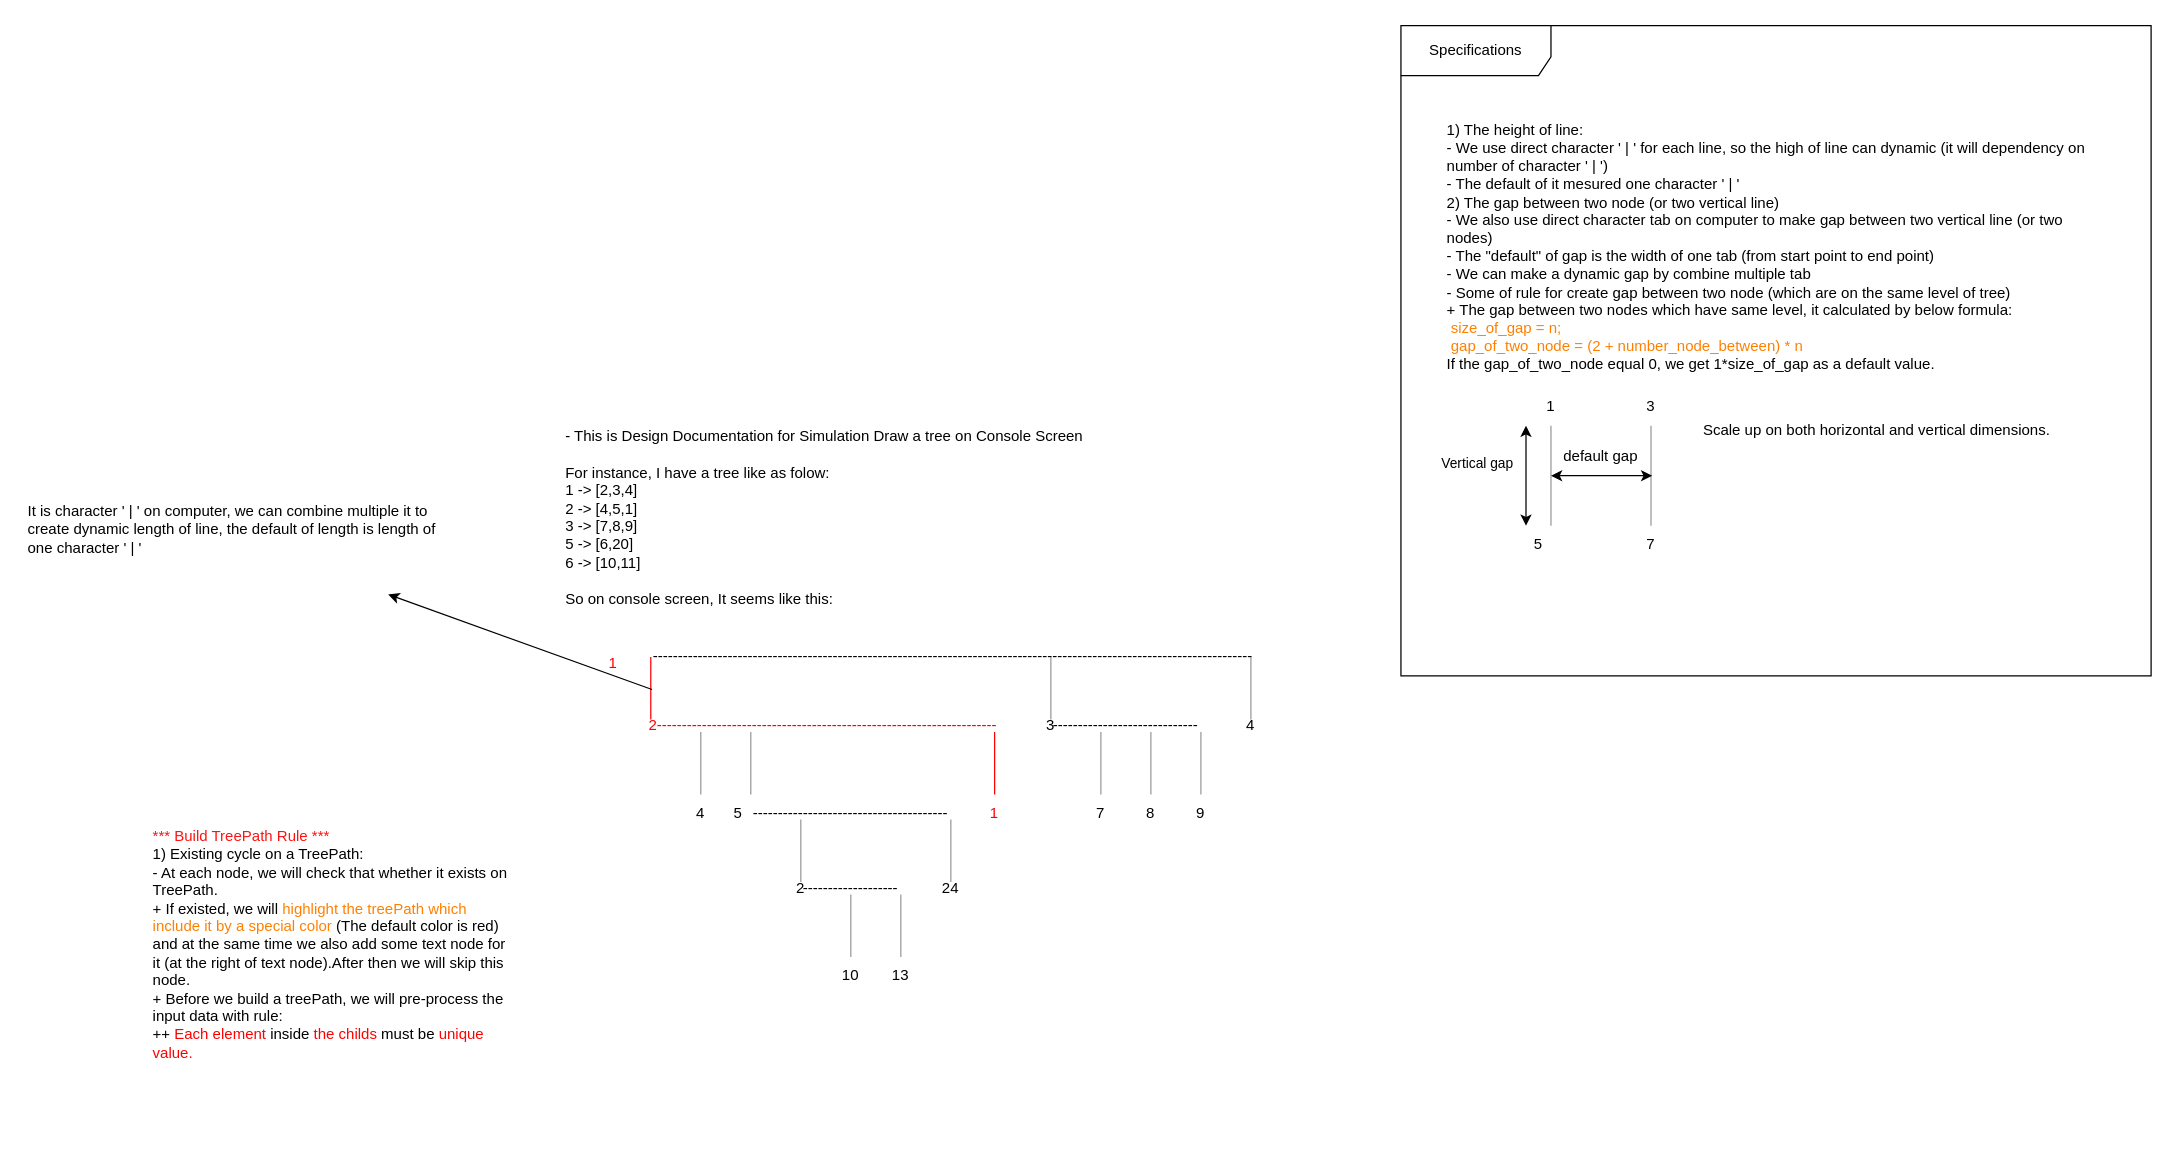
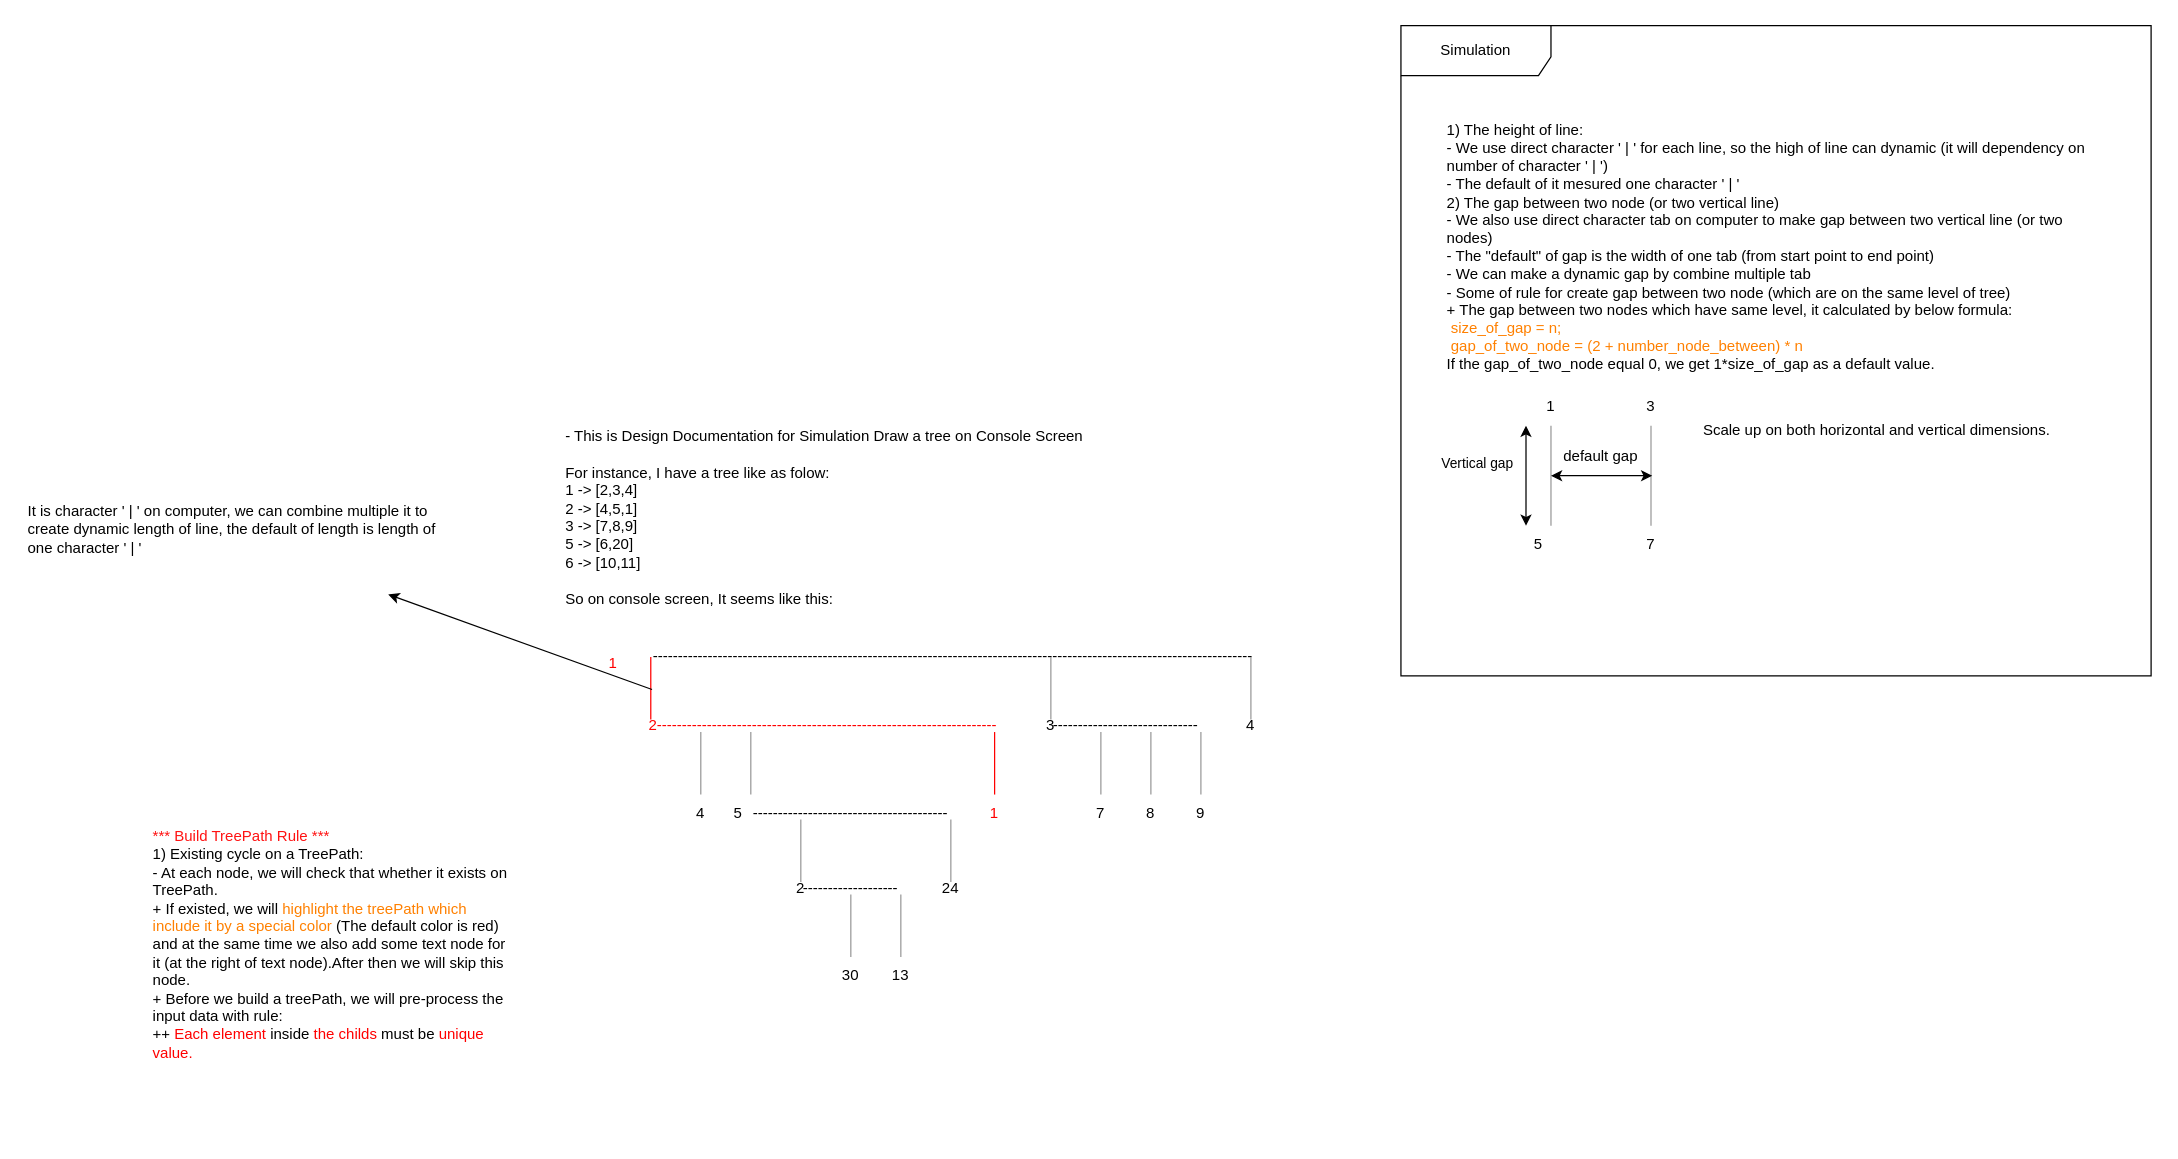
  <mxCell id="0" />
  <mxCell id="1" parent="0" />
  <mxCell id="2" value="- This is Design Documentation for Simulation Draw a tree on Console Screen&lt;div&gt;&lt;br&gt;&lt;/div&gt;&lt;div&gt;For instance, I have a tree like as folow:&lt;br&gt;1 -&amp;gt; [2,3,4]&lt;/div&gt;&lt;div&gt;2 -&amp;gt; [4,5,1]&lt;/div&gt;&lt;div&gt;3 -&amp;gt; [7,8,9]&lt;/div&gt;&lt;div&gt;5 -&amp;gt; [6,20]&lt;/div&gt;&lt;div&gt;6 -&amp;gt; [10,11]&lt;/div&gt;&lt;div&gt;&lt;br&gt;&lt;/div&gt;&lt;div&gt;So on console screen, It seems like this:&lt;br&gt;&lt;br&gt;&lt;/div&gt;&lt;div&gt;&lt;span style=&quot;white-space: pre;&quot;&gt;&#09;&lt;/span&gt;&lt;br&gt;&lt;/div&gt;&lt;div&gt;&lt;span style=&quot;white-space: pre;&quot;&gt;&#09;&lt;/span&gt;&lt;br&gt;&lt;/div&gt;&lt;div&gt;&lt;span style=&quot;white-space: pre;&quot;&gt;&#09;&lt;/span&gt;&amp;nbsp;&lt;br&gt;&lt;/div&gt;" style="text;html=1;align=left;verticalAlign=top;whiteSpace=wrap;rounded=0;" parent="1" vertex="1"><mxGeometry x="450" y="335" width="430" height="570" as="geometry" /></mxCell>
  <mxCell id="3" value="" style="verticalLabelPosition=bottom;shadow=0;dashed=0;align=center;html=1;verticalAlign=top;strokeWidth=1;shape=mxgraph.mockup.markup.line;strokeColor=#FF0000;direction=north;" parent="1" vertex="1"><mxGeometry x="510" y="525" width="20" height="50" as="geometry" /></mxCell>
  <mxCell id="4" value="" style="endArrow=classic;html=1;rounded=0;exitX=0.48;exitY=0.55;exitDx=0;exitDy=0;exitPerimeter=0;" parent="1" source="3" edge="1"><mxGeometry width="50" height="50" relative="1" as="geometry"><mxPoint x="310" y="525" as="sourcePoint" /><mxPoint x="310" y="475" as="targetPoint" /></mxGeometry></mxCell>
  <mxCell id="5" value="It is character ' | ' on computer, we can combine multiple it to create dynamic length of line, the default of length is length of one character ' | '" style="text;html=1;align=left;verticalAlign=top;whiteSpace=wrap;rounded=0;" parent="1" vertex="1"><mxGeometry x="20" y="395" width="340" height="80" as="geometry" /></mxCell>
  <mxCell id="6" value="&amp;nbsp; &amp;nbsp; &amp;nbsp; &amp;nbsp; &amp;nbsp; &amp;nbsp; &amp;nbsp; &amp;nbsp; &amp;nbsp; &amp;nbsp; 2--------------------------------------------------------------------" style="text;html=1;align=left;verticalAlign=middle;whiteSpace=wrap;rounded=0;fontColor=#FF0000;" parent="1" vertex="1"><mxGeometry x="450" y="565" width="350" height="30" as="geometry" /></mxCell>
  <mxCell id="7" value="" style="verticalLabelPosition=bottom;shadow=0;dashed=0;align=center;html=1;verticalAlign=top;strokeWidth=1;shape=mxgraph.mockup.markup.line;strokeColor=#999999;direction=north;" parent="1" vertex="1"><mxGeometry x="590" y="585" width="20" height="50" as="geometry" /></mxCell>
  <mxCell id="8" value="4" style="text;html=1;align=center;verticalAlign=middle;whiteSpace=wrap;rounded=0;" parent="1" vertex="1"><mxGeometry x="530" y="635" width="60" height="30" as="geometry" /></mxCell>
  <mxCell id="9" value="" style="verticalLabelPosition=bottom;shadow=0;dashed=0;align=center;html=1;verticalAlign=top;strokeWidth=1;shape=mxgraph.mockup.markup.line;strokeColor=#999999;direction=north;" parent="1" vertex="1"><mxGeometry x="550" y="585" width="20" height="50" as="geometry" /></mxCell>
  <mxCell id="10" value="5&lt;span style=&quot;white-space: pre;&quot;&gt;&#09;&lt;/span&gt;" style="text;html=1;align=center;verticalAlign=middle;whiteSpace=wrap;rounded=0;" parent="1" vertex="1"><mxGeometry x="570" y="635" width="60" height="30" as="geometry" /></mxCell>
- <mxCell id="11" value="Specifications" style="shape=umlFrame;whiteSpace=wrap;html=1;pointerEvents=0;width=120;height=40;" parent="1" vertex="1"><mxGeometry x="1120" y="20" width="600" height="520" as="geometry" /></mxCell>
+ <mxCell id="11" value="Simulation" style="shape=umlFrame;whiteSpace=wrap;html=1;pointerEvents=0;width=120;height=40;" parent="1" vertex="1"><mxGeometry x="1120" y="20" width="600" height="520" as="geometry" /></mxCell>
  <mxCell id="12" value="1) The height of line:&lt;br&gt;- We use direct character ' | ' for each line, so the high of line can dynamic (it will dependency on number of character ' | ')&lt;div&gt;- The default of it mesured one character ' | '&lt;br&gt;&lt;div&gt;2) The gap between two node (or two vertical line)&lt;/div&gt;&lt;div&gt;- We also use direct character tab on computer to make gap between two vertical line (or two nodes)&lt;/div&gt;&lt;/div&gt;&lt;div&gt;- The &quot;default&quot; of gap is the width of one tab (from start point to end point)&lt;/div&gt;&lt;div&gt;- We can make a dynamic gap by combine multiple tab&lt;/div&gt;&lt;div&gt;- Some of rule for create gap between two node (which are on the same level of tree)&lt;/div&gt;&lt;div&gt;+ The gap between two nodes which have same level, it calculated by below formula:&lt;/div&gt;&lt;div&gt;&lt;span style=&quot;color: rgb(255, 128, 0);&quot;&gt;&amp;nbsp;size_of_gap = n;&lt;/span&gt;&lt;br&gt;&lt;/div&gt;&lt;div&gt;&lt;font color=&quot;#ff8000&quot;&gt;&amp;nbsp;gap_of_two_node = (2 + number_node_between) * n&lt;/font&gt;&lt;/div&gt;&lt;div&gt;If the gap_of_two_node equal 0, we get 1*size_of_gap as a default value.&lt;/div&gt;&lt;div&gt;&lt;br&gt;&lt;/div&gt;&lt;div&gt;&lt;br&gt;&lt;/div&gt;" style="text;html=1;align=left;verticalAlign=top;whiteSpace=wrap;rounded=0;" parent="1" vertex="1"><mxGeometry x="1155" y="90" width="530" height="400" as="geometry" /></mxCell>
  <mxCell id="13" value="" style="verticalLabelPosition=bottom;shadow=0;dashed=0;align=center;html=1;verticalAlign=top;strokeWidth=1;shape=mxgraph.mockup.markup.line;strokeColor=#999999;direction=north;" parent="1" vertex="1"><mxGeometry x="630" y="655" width="20" height="50" as="geometry" /></mxCell>
  <mxCell id="14" value="2" style="text;html=1;align=center;verticalAlign=middle;whiteSpace=wrap;rounded=0;" parent="1" vertex="1"><mxGeometry x="610" y="695" width="60" height="30" as="geometry" /></mxCell>
  <mxCell id="15" value="" style="verticalLabelPosition=bottom;shadow=0;dashed=0;align=center;html=1;verticalAlign=top;strokeWidth=1;shape=mxgraph.mockup.markup.line;strokeColor=#999999;direction=north;" parent="1" vertex="1"><mxGeometry x="1230" y="340" width="20" height="80" as="geometry" /></mxCell>
  <mxCell id="16" value="" style="verticalLabelPosition=bottom;shadow=0;dashed=0;align=center;html=1;verticalAlign=top;strokeWidth=1;shape=mxgraph.mockup.markup.line;strokeColor=#999999;direction=north;" parent="1" vertex="1"><mxGeometry x="1310" y="340" width="20" height="80" as="geometry" /></mxCell>
  <mxCell id="17" value="5&lt;span style=&quot;white-space: pre;&quot;&gt;&#09;&lt;/span&gt;" style="text;html=1;align=center;verticalAlign=middle;whiteSpace=wrap;rounded=0;" parent="1" vertex="1"><mxGeometry x="1210" y="420" width="60" height="30" as="geometry" /></mxCell>
  <mxCell id="18" value="7" style="text;html=1;align=center;verticalAlign=middle;whiteSpace=wrap;rounded=0;" parent="1" vertex="1"><mxGeometry x="1290" y="420" width="60" height="30" as="geometry" /></mxCell>
  <mxCell id="19" value="" style="endArrow=classic;startArrow=classic;html=1;rounded=0;entryX=0.5;entryY=0.55;entryDx=0;entryDy=0;entryPerimeter=0;" parent="1" target="16" edge="1"><mxGeometry width="50" height="50" relative="1" as="geometry"><mxPoint x="1240" y="380" as="sourcePoint" /><mxPoint x="1290" y="330" as="targetPoint" /></mxGeometry></mxCell>
  <mxCell id="20" value="default gap" style="text;html=1;align=center;verticalAlign=middle;whiteSpace=wrap;rounded=0;" parent="1" vertex="1"><mxGeometry x="1240" y="350" width="80" height="30" as="geometry" /></mxCell>
  <mxCell id="21" value="1" style="text;html=1;align=center;verticalAlign=middle;whiteSpace=wrap;rounded=0;" parent="1" vertex="1"><mxGeometry x="1210" y="310" width="60" height="30" as="geometry" /></mxCell>
  <mxCell id="22" value="3" style="text;html=1;align=center;verticalAlign=middle;whiteSpace=wrap;rounded=0;" parent="1" vertex="1"><mxGeometry x="1290" y="310" width="60" height="30" as="geometry" /></mxCell>
  <mxCell id="23" value="" style="endArrow=classic;startArrow=classic;html=1;rounded=0;exitX=0.167;exitY=0;exitDx=0;exitDy=0;exitPerimeter=0;" parent="1" source="17" edge="1"><mxGeometry width="50" height="50" relative="1" as="geometry"><mxPoint x="1170" y="390" as="sourcePoint" /><mxPoint x="1220" y="340" as="targetPoint" /></mxGeometry></mxCell>
  <mxCell id="24" value="Vertical gap" style="edgeLabel;html=1;align=center;verticalAlign=middle;resizable=0;points=[];" parent="23" vertex="1" connectable="0"><mxGeometry x="0.175" y="-1" relative="1" as="geometry"><mxPoint x="-41" y="-3" as="offset" /></mxGeometry></mxCell>
  <mxCell id="25" value="Scale up on both horizontal and vertical dimensions." style="text;html=1;align=left;verticalAlign=top;whiteSpace=wrap;rounded=0;" parent="1" vertex="1"><mxGeometry x="1360" y="330" width="320" height="50" as="geometry" /></mxCell>
  <mxCell id="26" value="&lt;div&gt;&lt;font color=&quot;#ff1212&quot;&gt;*** Build TreePath Rule ***&lt;/font&gt;&lt;/div&gt;&lt;div&gt;1) Existing cycle on a TreePath:&lt;br&gt;- At each node, we will check that whether it exists on TreePath.&lt;/div&gt;&lt;div&gt;+ If existed, we will &lt;font color=&quot;#ff8000&quot;&gt;highlight the treePath which include it by a special color&lt;/font&gt; (The default color is red) and at the same time we also add some text node for it (at the right of text node).After then we will skip this node.&lt;/div&gt;&lt;div&gt;+ Before we build a treePath, we will pre-process the input data with rule:&lt;br&gt;++ &lt;font color=&quot;#ff0000&quot;&gt;Each element&lt;/font&gt; inside &lt;font color=&quot;#ff0000&quot;&gt;the childs&lt;/font&gt; must be &lt;font color=&quot;#ff0000&quot;&gt;unique value.&lt;/font&gt;&lt;/div&gt;" style="text;html=1;align=left;verticalAlign=top;whiteSpace=wrap;rounded=0;" vertex="1" parent="1"><mxGeometry x="120" y="655" width="290" height="200" as="geometry" /></mxCell>
  <mxCell id="27" value="" style="verticalLabelPosition=bottom;shadow=0;dashed=0;align=center;html=1;verticalAlign=top;strokeWidth=1;shape=mxgraph.mockup.markup.line;strokeColor=#999999;direction=north;" vertex="1" parent="1"><mxGeometry x="750" y="655" width="20" height="50" as="geometry" /></mxCell>
  <mxCell id="28" value="" style="verticalLabelPosition=bottom;shadow=0;dashed=0;align=center;html=1;verticalAlign=top;strokeWidth=1;shape=mxgraph.mockup.markup.line;strokeColor=#999999;direction=north;" vertex="1" parent="1"><mxGeometry x="710" y="715" width="20" height="50" as="geometry" /></mxCell>
- <mxCell id="29" value="10" style="text;html=1;align=center;verticalAlign=middle;whiteSpace=wrap;rounded=0;" vertex="1" parent="1"><mxGeometry x="650" y="765" width="60" height="30" as="geometry" /></mxCell>
+ <mxCell id="29" value="30" style="text;html=1;align=center;verticalAlign=middle;whiteSpace=wrap;rounded=0;" vertex="1" parent="1"><mxGeometry x="650" y="765" width="60" height="30" as="geometry" /></mxCell>
  <mxCell id="30" value="13" style="text;html=1;align=center;verticalAlign=middle;whiteSpace=wrap;rounded=0;" vertex="1" parent="1"><mxGeometry x="690" y="765" width="60" height="30" as="geometry" /></mxCell>
  <mxCell id="31" value="------------------------------------------------------------------------------------------------------------------------" style="text;html=1;align=left;verticalAlign=middle;whiteSpace=wrap;rounded=0;" vertex="1" parent="1"><mxGeometry x="520" y="510" width="590" height="30" as="geometry" /></mxCell>
  <mxCell id="32" value="1" style="text;html=1;align=center;verticalAlign=middle;whiteSpace=wrap;rounded=0;fontColor=#FF0000;" vertex="1" parent="1"><mxGeometry x="460" y="515" width="60" height="30" as="geometry" /></mxCell>
  <mxCell id="33" value="---------------------------------------" style="text;html=1;align=left;verticalAlign=middle;whiteSpace=wrap;rounded=0;" vertex="1" parent="1"><mxGeometry x="600" y="635" width="160" height="30" as="geometry" /></mxCell>
  <mxCell id="34" value="24" style="text;html=1;align=center;verticalAlign=middle;whiteSpace=wrap;rounded=0;" vertex="1" parent="1"><mxGeometry x="730" y="695" width="60" height="30" as="geometry" /></mxCell>
  <mxCell id="35" value="" style="verticalLabelPosition=bottom;shadow=0;dashed=0;align=center;html=1;verticalAlign=top;strokeWidth=1;shape=mxgraph.mockup.markup.line;strokeColor=#999999;direction=north;" vertex="1" parent="1"><mxGeometry x="670" y="715" width="20" height="50" as="geometry" /></mxCell>
  <mxCell id="36" value="-------------------" style="text;html=1;align=left;verticalAlign=middle;whiteSpace=wrap;rounded=0;" vertex="1" parent="1"><mxGeometry x="640" y="695" width="80" height="30" as="geometry" /></mxCell>
  <mxCell id="37" value="1" style="text;html=1;align=center;verticalAlign=middle;whiteSpace=wrap;rounded=0;fontColor=#FF0000;" vertex="1" parent="1"><mxGeometry x="765" y="635" width="60" height="30" as="geometry" /></mxCell>
  <mxCell id="38" value="" style="verticalLabelPosition=bottom;shadow=0;dashed=0;align=center;html=1;verticalAlign=top;strokeWidth=1;shape=mxgraph.mockup.markup.line;strokeColor=#FF0000;direction=north;" vertex="1" parent="1"><mxGeometry x="785" y="585" width="20" height="50" as="geometry" /></mxCell>
  <mxCell id="39" value="" style="verticalLabelPosition=bottom;shadow=0;dashed=0;align=center;html=1;verticalAlign=top;strokeWidth=1;shape=mxgraph.mockup.markup.line;strokeColor=#999999;direction=north;" vertex="1" parent="1"><mxGeometry x="830" y="525" width="20" height="50" as="geometry" /></mxCell>
  <mxCell id="40" value="3" style="text;html=1;align=center;verticalAlign=middle;whiteSpace=wrap;rounded=0;" vertex="1" parent="1"><mxGeometry x="810" y="565" width="60" height="30" as="geometry" /></mxCell>
  <mxCell id="41" value="" style="verticalLabelPosition=bottom;shadow=0;dashed=0;align=center;html=1;verticalAlign=top;strokeWidth=1;shape=mxgraph.mockup.markup.line;strokeColor=#999999;direction=north;" vertex="1" parent="1"><mxGeometry x="990" y="525" width="20" height="50" as="geometry" /></mxCell>
  <mxCell id="42" value="4" style="text;html=1;align=center;verticalAlign=middle;whiteSpace=wrap;rounded=0;" vertex="1" parent="1"><mxGeometry x="970" y="565" width="60" height="30" as="geometry" /></mxCell>
  <mxCell id="43" value="-----------------------------" style="text;html=1;align=left;verticalAlign=middle;whiteSpace=wrap;rounded=0;" vertex="1" parent="1"><mxGeometry x="840" y="565" width="160" height="30" as="geometry" /></mxCell>
  <mxCell id="44" value="" style="verticalLabelPosition=bottom;shadow=0;dashed=0;align=center;html=1;verticalAlign=top;strokeWidth=1;shape=mxgraph.mockup.markup.line;strokeColor=#999999;direction=north;" vertex="1" parent="1"><mxGeometry x="870" y="585" width="20" height="50" as="geometry" /></mxCell>
  <mxCell id="45" value="" style="verticalLabelPosition=bottom;shadow=0;dashed=0;align=center;html=1;verticalAlign=top;strokeWidth=1;shape=mxgraph.mockup.markup.line;strokeColor=#999999;direction=north;" vertex="1" parent="1"><mxGeometry x="910" y="585" width="20" height="50" as="geometry" /></mxCell>
  <mxCell id="46" value="" style="verticalLabelPosition=bottom;shadow=0;dashed=0;align=center;html=1;verticalAlign=top;strokeWidth=1;shape=mxgraph.mockup.markup.line;strokeColor=#999999;direction=north;" vertex="1" parent="1"><mxGeometry x="950" y="585" width="20" height="50" as="geometry" /></mxCell>
  <mxCell id="47" value="7" style="text;html=1;align=center;verticalAlign=middle;whiteSpace=wrap;rounded=0;" vertex="1" parent="1"><mxGeometry x="850" y="635" width="60" height="30" as="geometry" /></mxCell>
  <mxCell id="48" value="8" style="text;html=1;align=center;verticalAlign=middle;whiteSpace=wrap;rounded=0;" vertex="1" parent="1"><mxGeometry x="890" y="635" width="60" height="30" as="geometry" /></mxCell>
  <mxCell id="49" value="9" style="text;html=1;align=center;verticalAlign=middle;whiteSpace=wrap;rounded=0;" vertex="1" parent="1"><mxGeometry x="930" y="635" width="60" height="30" as="geometry" /></mxCell>
